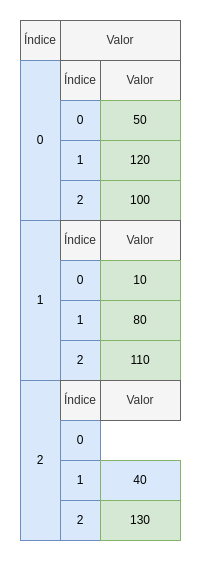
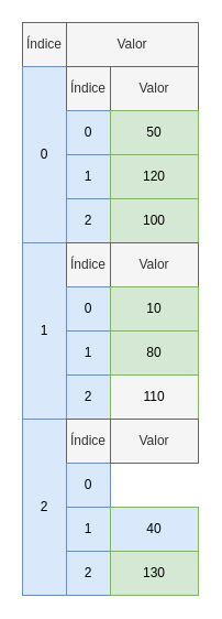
  <mxCell id="0" />
  <mxCell id="1" parent="0" />
  <mxCell id="2" value="Índice" style="rounded=0;whiteSpace=wrap;html=1;fillColor=#f5f5f5;strokeColor=#666666;fontColor=#333333;" vertex="1" parent="1"><mxGeometry x="20" y="20" width="40" height="40" as="geometry" /></mxCell>
  <mxCell id="3" value="0" style="rounded=0;whiteSpace=wrap;html=1;fillColor=#dae8fc;strokeColor=#6c8ebf;" vertex="1" parent="1"><mxGeometry x="20" y="60" width="40" height="160" as="geometry" /></mxCell>
  <mxCell id="4" value="Valor" style="rounded=0;whiteSpace=wrap;html=1;fillColor=#f5f5f5;strokeColor=#666666;fontColor=#333333;" vertex="1" parent="1"><mxGeometry x="60" y="20" width="120" height="40" as="geometry" /></mxCell>
  <mxCell id="5" value="Índice" style="rounded=0;whiteSpace=wrap;html=1;fillColor=#f5f5f5;strokeColor=#666666;fontColor=#333333;" vertex="1" parent="1"><mxGeometry x="60" y="60" width="40" height="40" as="geometry" /></mxCell>
  <mxCell id="6" value="0" style="rounded=0;whiteSpace=wrap;html=1;fillColor=#dae8fc;strokeColor=#6c8ebf;" vertex="1" parent="1"><mxGeometry x="60" y="100" width="40" height="40" as="geometry" /></mxCell>
  <mxCell id="7" value="Valor" style="rounded=0;whiteSpace=wrap;html=1;fillColor=#f5f5f5;strokeColor=#666666;fontColor=#333333;" vertex="1" parent="1"><mxGeometry x="100" y="60" width="80" height="40" as="geometry" /></mxCell>
  <mxCell id="8" value="1" style="rounded=0;whiteSpace=wrap;html=1;fillColor=#dae8fc;strokeColor=#6c8ebf;" vertex="1" parent="1"><mxGeometry x="60" y="140" width="40" height="40" as="geometry" /></mxCell>
  <mxCell id="9" value="2" style="rounded=0;whiteSpace=wrap;html=1;fillColor=#dae8fc;strokeColor=#6c8ebf;" vertex="1" parent="1"><mxGeometry x="60" y="180" width="40" height="40" as="geometry" /></mxCell>
  <mxCell id="10" value="50" style="rounded=0;whiteSpace=wrap;html=1;fillColor=#d5e8d4;strokeColor=#82b366;" vertex="1" parent="1"><mxGeometry x="100" y="100" width="80" height="40" as="geometry" /></mxCell>
  <mxCell id="11" value="120" style="rounded=0;whiteSpace=wrap;html=1;fillColor=#d5e8d4;strokeColor=#82b366;" vertex="1" parent="1"><mxGeometry x="100" y="140" width="80" height="40" as="geometry" /></mxCell>
  <mxCell id="12" value="100" style="rounded=0;whiteSpace=wrap;html=1;fillColor=#d5e8d4;strokeColor=#82b366;" vertex="1" parent="1"><mxGeometry x="100" y="180" width="80" height="40" as="geometry" /></mxCell>
  <mxCell id="13" value="1" style="rounded=0;whiteSpace=wrap;html=1;fillColor=#dae8fc;strokeColor=#6c8ebf;" vertex="1" parent="1"><mxGeometry x="20" y="220" width="40" height="160" as="geometry" /></mxCell>
  <mxCell id="14" value="Índice" style="rounded=0;whiteSpace=wrap;html=1;fillColor=#f5f5f5;strokeColor=#666666;fontColor=#333333;" vertex="1" parent="1"><mxGeometry x="60" y="220" width="40" height="40" as="geometry" /></mxCell>
  <mxCell id="15" value="0" style="rounded=0;whiteSpace=wrap;html=1;fillColor=#dae8fc;strokeColor=#6c8ebf;" vertex="1" parent="1"><mxGeometry x="60" y="260" width="40" height="40" as="geometry" /></mxCell>
  <mxCell id="16" value="Valor" style="rounded=0;whiteSpace=wrap;html=1;fillColor=#f5f5f5;strokeColor=#666666;fontColor=#333333;" vertex="1" parent="1"><mxGeometry x="100" y="220" width="80" height="40" as="geometry" /></mxCell>
  <mxCell id="17" value="1" style="rounded=0;whiteSpace=wrap;html=1;fillColor=#dae8fc;strokeColor=#6c8ebf;" vertex="1" parent="1"><mxGeometry x="60" y="300" width="40" height="40" as="geometry" /></mxCell>
  <mxCell id="18" value="2" style="rounded=0;whiteSpace=wrap;html=1;fillColor=#dae8fc;strokeColor=#6c8ebf;" vertex="1" parent="1"><mxGeometry x="60" y="340" width="40" height="40" as="geometry" /></mxCell>
  <mxCell id="19" value="10" style="rounded=0;whiteSpace=wrap;html=1;fillColor=#d5e8d4;strokeColor=#82b366;" vertex="1" parent="1"><mxGeometry x="100" y="260" width="80" height="40" as="geometry" /></mxCell>
  <mxCell id="20" value="80" style="rounded=0;whiteSpace=wrap;html=1;fillColor=#d5e8d4;strokeColor=#82b366;" vertex="1" parent="1"><mxGeometry x="100" y="300" width="80" height="40" as="geometry" /></mxCell>
- <mxCell id="21" value="110" style="rounded=0;whiteSpace=wrap;html=1;fillColor=#d5e8d4;strokeColor=#82b366;" vertex="1" parent="1"><mxGeometry x="100" y="340" width="80" height="40" as="geometry" /></mxCell>
+ <mxCell id="21" value="110" style="rounded=0;whiteSpace=wrap;html=1;fillColor=#f5f5f5;strokeColor=#82b366;" vertex="1" parent="1"><mxGeometry x="100" y="340" width="80" height="40" as="geometry" /></mxCell>
  <mxCell id="22" value="2" style="rounded=0;whiteSpace=wrap;html=1;fillColor=#dae8fc;strokeColor=#6c8ebf;" vertex="1" parent="1"><mxGeometry x="20" y="380" width="40" height="160" as="geometry" /></mxCell>
  <mxCell id="23" value="Índice" style="rounded=0;whiteSpace=wrap;html=1;fillColor=#f5f5f5;strokeColor=#666666;fontColor=#333333;" vertex="1" parent="1"><mxGeometry x="60" y="380" width="40" height="40" as="geometry" /></mxCell>
  <mxCell id="24" value="0" style="rounded=0;whiteSpace=wrap;html=1;fillColor=#dae8fc;strokeColor=#6c8ebf;" vertex="1" parent="1"><mxGeometry x="60" y="420" width="40" height="40" as="geometry" /></mxCell>
  <mxCell id="25" value="Valor" style="rounded=0;whiteSpace=wrap;html=1;fillColor=#f5f5f5;strokeColor=#666666;fontColor=#333333;" vertex="1" parent="1"><mxGeometry x="100" y="380" width="80" height="40" as="geometry" /></mxCell>
  <mxCell id="26" value="1" style="rounded=0;whiteSpace=wrap;html=1;fillColor=#dae8fc;strokeColor=#6c8ebf;" vertex="1" parent="1"><mxGeometry x="60" y="460" width="40" height="40" as="geometry" /></mxCell>
  <mxCell id="27" value="2" style="rounded=0;whiteSpace=wrap;html=1;fillColor=#dae8fc;strokeColor=#6c8ebf;" vertex="1" parent="1"><mxGeometry x="60" y="500" width="40" height="40" as="geometry" /></mxCell>
  <mxCell id="28" value="40" style="rounded=0;whiteSpace=wrap;html=1;fillColor=#dae8fc;strokeColor=#82b366;" vertex="1" parent="1"><mxGeometry x="100" y="460" width="80" height="40" as="geometry" /></mxCell>
  <mxCell id="29" value="130" style="rounded=0;whiteSpace=wrap;html=1;fillColor=#d5e8d4;strokeColor=#82b366;" vertex="1" parent="1"><mxGeometry x="100" y="500" width="80" height="40" as="geometry" /></mxCell>
